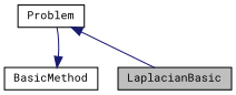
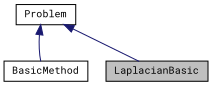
  digraph {
    fontname="Roboto Mono"
    node [color=black fillcolor=white fontname="Roboto Mono" fontsize=10 shape=record style=filled]
    edge [color=midnightblue dir=back fontname="Roboto Mono" fontsize=10 labelfontname=Helvetica labelfontsize=10 style=solid]
    n1 [fillcolor=grey75 fontcolor=black height=0.2 label=LaplacianBasic width=0.4]
    n2 [height=0.2 label=BasicMethod width=0.4]
    n3 [height=0.2 label=Problem width=0.4]
    n3 -> n1
-   n2 -> n3
+   n3 -> n2
  }
